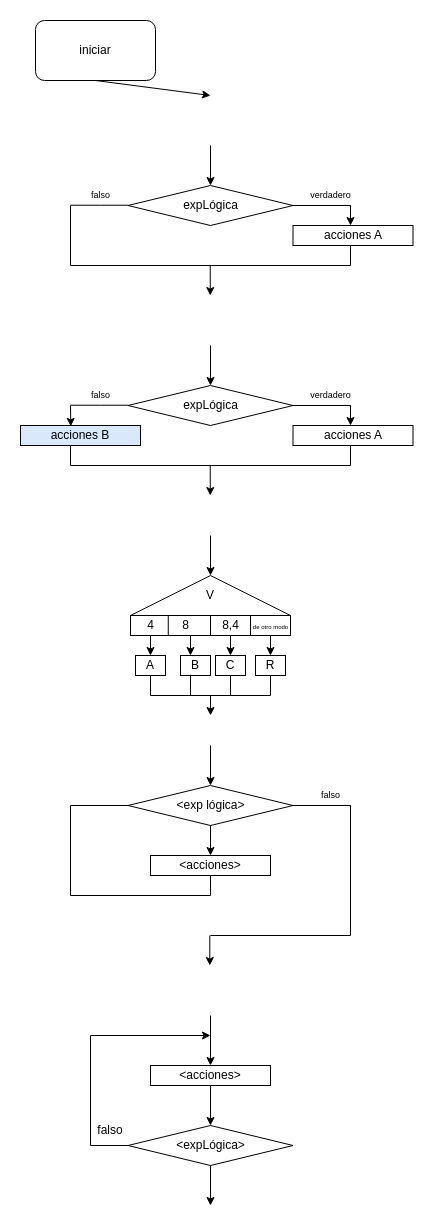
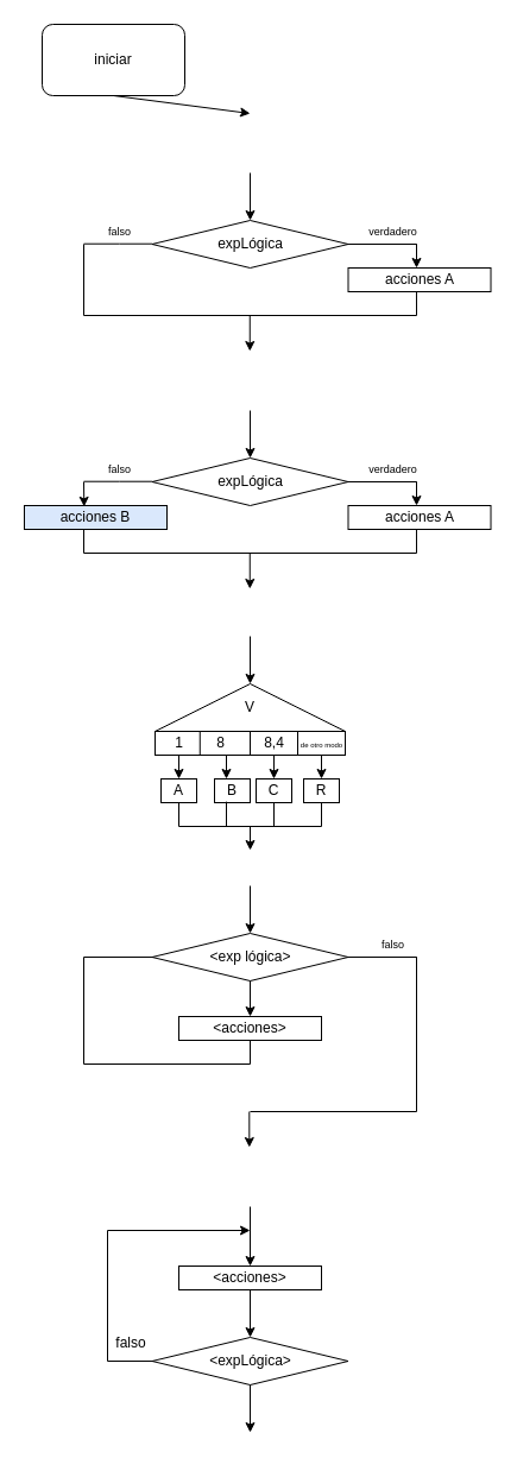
  <mxCell id="0" />
  <mxCell id="1" parent="0" />
  <mxCell id="2" value="iniciar" style="rounded=1;whiteSpace=wrap;html=1;" parent="1" vertex="1"><mxGeometry x="35" y="20" width="120" height="60" as="geometry" /></mxCell>
  <mxCell id="3" value="" style="endArrow=classic;html=1;rounded=0;exitX=0.5;exitY=1;exitDx=0;exitDy=0;" parent="1" source="2" edge="1"><mxGeometry width="50" height="50" relative="1" as="geometry"><mxPoint x="200" y="355" as="sourcePoint" /><mxPoint x="210" y="95" as="targetPoint" /></mxGeometry></mxCell>
  <mxCell id="4" value="expLógica" style="rhombus;whiteSpace=wrap;html=1;" parent="1" vertex="1"><mxGeometry x="127.5" y="185" width="165" height="40" as="geometry" /></mxCell>
  <mxCell id="5" value="" style="endArrow=none;html=1;rounded=0;" parent="1" edge="1"><mxGeometry width="50" height="50" relative="1" as="geometry"><mxPoint x="292.5" y="205" as="sourcePoint" /><mxPoint x="350" y="205" as="targetPoint" /><Array as="points"><mxPoint x="322.5" y="205" /></Array></mxGeometry></mxCell>
  <mxCell id="6" style="edgeStyle=orthogonalEdgeStyle;rounded=0;orthogonalLoop=1;jettySize=auto;html=1;exitX=0.5;exitY=1;exitDx=0;exitDy=0;" parent="1" source="4" target="4" edge="1"><mxGeometry relative="1" as="geometry" /></mxCell>
  <mxCell id="7" value="" style="endArrow=none;html=1;rounded=0;startArrow=none;" parent="1" edge="1"><mxGeometry width="50" height="50" relative="1" as="geometry"><mxPoint x="322.5" y="205" as="sourcePoint" /><mxPoint x="350" y="205" as="targetPoint" /><Array as="points"><mxPoint x="322.5" y="205" /></Array></mxGeometry></mxCell>
  <mxCell id="8" value="" style="endArrow=none;html=1;rounded=0;" parent="1" edge="1"><mxGeometry width="50" height="50" relative="1" as="geometry"><mxPoint x="70" y="204.71" as="sourcePoint" /><mxPoint x="127.5" y="204.71" as="targetPoint" /><Array as="points"><mxPoint x="100" y="204.71" /></Array></mxGeometry></mxCell>
  <mxCell id="9" value="" style="endArrow=none;html=1;rounded=0;" parent="1" edge="1"><mxGeometry width="50" height="50" relative="1" as="geometry"><mxPoint x="70" y="265" as="sourcePoint" /><mxPoint x="70" y="205" as="targetPoint" /></mxGeometry></mxCell>
  <mxCell id="10" style="edgeStyle=orthogonalEdgeStyle;rounded=0;orthogonalLoop=1;jettySize=auto;html=1;exitX=0.5;exitY=1;exitDx=0;exitDy=0;" parent="1" source="12" target="12" edge="1"><mxGeometry relative="1" as="geometry" /></mxCell>
  <mxCell id="11" value="" style="endArrow=none;html=1;rounded=0;" parent="1" edge="1"><mxGeometry width="50" height="50" relative="1" as="geometry"><mxPoint x="350" y="265" as="sourcePoint" /><mxPoint x="70" y="265" as="targetPoint" /><Array as="points" /></mxGeometry></mxCell>
  <mxCell id="12" value="acciones A" style="rounded=0;whiteSpace=wrap;html=1;" parent="1" vertex="1"><mxGeometry x="292.5" y="225" width="120" height="20" as="geometry" /></mxCell>
  <mxCell id="13" value="" style="endArrow=classic;html=1;rounded=0;" parent="1" edge="1"><mxGeometry width="50" height="50" relative="1" as="geometry"><mxPoint x="350" y="205" as="sourcePoint" /><mxPoint x="350" y="225" as="targetPoint" /><Array as="points"><mxPoint x="350" y="225" /></Array></mxGeometry></mxCell>
  <mxCell id="14" value="" style="endArrow=none;html=1;rounded=0;exitX=0.479;exitY=1.025;exitDx=0;exitDy=0;exitPerimeter=0;" parent="1" source="12" edge="1"><mxGeometry width="50" height="50" relative="1" as="geometry"><mxPoint x="190" y="285" as="sourcePoint" /><mxPoint x="350" y="265" as="targetPoint" /></mxGeometry></mxCell>
  <mxCell id="15" value="" style="endArrow=classic;html=1;rounded=0;entryX=0.5;entryY=0;entryDx=0;entryDy=0;" parent="1" target="4" edge="1"><mxGeometry width="50" height="50" relative="1" as="geometry"><mxPoint x="210" y="145" as="sourcePoint" /><mxPoint x="240" y="225" as="targetPoint" /></mxGeometry></mxCell>
  <mxCell id="16" value="" style="endArrow=none;html=1;rounded=0;" parent="1" edge="1"><mxGeometry width="50" height="50" relative="1" as="geometry"><mxPoint x="292.5" y="205" as="sourcePoint" /><mxPoint x="292.5" y="205" as="targetPoint" /><Array as="points" /></mxGeometry></mxCell>
  <mxCell id="17" value="falso" style="text;html=1;align=center;verticalAlign=middle;resizable=0;points=[];autosize=1;strokeColor=none;fillColor=none;fontSize=9;" parent="1" vertex="1"><mxGeometry x="80" y="185" width="40" height="20" as="geometry" /></mxCell>
  <mxCell id="18" value="verdadero" style="text;html=1;align=center;verticalAlign=middle;resizable=0;points=[];autosize=1;strokeColor=none;fillColor=none;fontSize=9;" parent="1" vertex="1"><mxGeometry x="300" y="185" width="60" height="20" as="geometry" /></mxCell>
  <mxCell id="19" value="" style="endArrow=classic;html=1;rounded=0;fontSize=9;" parent="1" edge="1"><mxGeometry width="50" height="50" relative="1" as="geometry"><mxPoint x="209.76" y="265" as="sourcePoint" /><mxPoint x="209.76" y="295" as="targetPoint" /></mxGeometry></mxCell>
  <mxCell id="20" value="expLógica" style="rhombus;whiteSpace=wrap;html=1;" parent="1" vertex="1"><mxGeometry x="127.5" y="385" width="165" height="40" as="geometry" /></mxCell>
  <mxCell id="21" value="" style="endArrow=none;html=1;rounded=0;" parent="1" edge="1"><mxGeometry width="50" height="50" relative="1" as="geometry"><mxPoint x="292.5" y="405" as="sourcePoint" /><mxPoint x="350" y="405" as="targetPoint" /><Array as="points"><mxPoint x="322.5" y="405" /></Array></mxGeometry></mxCell>
  <mxCell id="22" style="edgeStyle=orthogonalEdgeStyle;rounded=0;orthogonalLoop=1;jettySize=auto;html=1;exitX=0.5;exitY=1;exitDx=0;exitDy=0;" parent="1" source="20" target="20" edge="1"><mxGeometry relative="1" as="geometry" /></mxCell>
  <mxCell id="23" value="" style="endArrow=none;html=1;rounded=0;startArrow=none;" parent="1" edge="1"><mxGeometry width="50" height="50" relative="1" as="geometry"><mxPoint x="322.5" y="405" as="sourcePoint" /><mxPoint x="350" y="405" as="targetPoint" /><Array as="points"><mxPoint x="322.5" y="405" /></Array></mxGeometry></mxCell>
  <mxCell id="24" value="" style="endArrow=none;html=1;rounded=0;" parent="1" edge="1"><mxGeometry width="50" height="50" relative="1" as="geometry"><mxPoint x="70" y="404.71" as="sourcePoint" /><mxPoint x="127.5" y="404.71" as="targetPoint" /><Array as="points"><mxPoint x="100" y="404.71" /></Array></mxGeometry></mxCell>
  <mxCell id="25" style="edgeStyle=orthogonalEdgeStyle;rounded=0;orthogonalLoop=1;jettySize=auto;html=1;exitX=0.5;exitY=1;exitDx=0;exitDy=0;" parent="1" source="27" target="27" edge="1"><mxGeometry relative="1" as="geometry" /></mxCell>
  <mxCell id="26" value="" style="endArrow=none;html=1;rounded=0;" parent="1" edge="1"><mxGeometry width="50" height="50" relative="1" as="geometry"><mxPoint x="350" y="465" as="sourcePoint" /><mxPoint x="70" y="465" as="targetPoint" /><Array as="points" /></mxGeometry></mxCell>
  <mxCell id="27" value="acciones A" style="rounded=0;whiteSpace=wrap;html=1;" parent="1" vertex="1"><mxGeometry x="292.5" y="425" width="120" height="20" as="geometry" /></mxCell>
  <mxCell id="28" value="" style="endArrow=classic;html=1;rounded=0;" parent="1" edge="1"><mxGeometry width="50" height="50" relative="1" as="geometry"><mxPoint x="350" y="405" as="sourcePoint" /><mxPoint x="350" y="425" as="targetPoint" /><Array as="points"><mxPoint x="350" y="425" /></Array></mxGeometry></mxCell>
  <mxCell id="29" value="" style="endArrow=none;html=1;rounded=0;exitX=0.479;exitY=1.025;exitDx=0;exitDy=0;exitPerimeter=0;" parent="1" source="27" edge="1"><mxGeometry width="50" height="50" relative="1" as="geometry"><mxPoint x="190" y="485" as="sourcePoint" /><mxPoint x="350" y="465" as="targetPoint" /></mxGeometry></mxCell>
  <mxCell id="30" value="" style="endArrow=classic;html=1;rounded=0;entryX=0.5;entryY=0;entryDx=0;entryDy=0;" parent="1" target="20" edge="1"><mxGeometry width="50" height="50" relative="1" as="geometry"><mxPoint x="210" y="345" as="sourcePoint" /><mxPoint x="240" y="425" as="targetPoint" /></mxGeometry></mxCell>
  <mxCell id="31" value="" style="endArrow=none;html=1;rounded=0;" parent="1" edge="1"><mxGeometry width="50" height="50" relative="1" as="geometry"><mxPoint x="292.5" y="405" as="sourcePoint" /><mxPoint x="292.5" y="405" as="targetPoint" /><Array as="points" /></mxGeometry></mxCell>
  <mxCell id="32" value="falso" style="text;html=1;align=center;verticalAlign=middle;resizable=0;points=[];autosize=1;strokeColor=none;fillColor=none;fontSize=9;" parent="1" vertex="1"><mxGeometry x="80" y="385" width="40" height="20" as="geometry" /></mxCell>
  <mxCell id="33" value="verdadero" style="text;html=1;align=center;verticalAlign=middle;resizable=0;points=[];autosize=1;strokeColor=none;fillColor=none;fontSize=9;" parent="1" vertex="1"><mxGeometry x="300" y="385" width="60" height="20" as="geometry" /></mxCell>
  <mxCell id="34" value="" style="endArrow=classic;html=1;rounded=0;fontSize=9;" parent="1" edge="1"><mxGeometry width="50" height="50" relative="1" as="geometry"><mxPoint x="209.76" y="465" as="sourcePoint" /><mxPoint x="209.76" y="495" as="targetPoint" /></mxGeometry></mxCell>
  <mxCell id="35" value="acciones B" style="rounded=0;whiteSpace=wrap;html=1;fillColor=#dae8fc;" parent="1" vertex="1"><mxGeometry x="20" y="425" width="120" height="20" as="geometry" /></mxCell>
  <mxCell id="36" value="" style="endArrow=classic;html=1;rounded=0;fontSize=9;entryX=0.419;entryY=0.044;entryDx=0;entryDy=0;entryPerimeter=0;" parent="1" target="35" edge="1"><mxGeometry width="50" height="50" relative="1" as="geometry"><mxPoint x="70" y="405" as="sourcePoint" /><mxPoint x="310" y="365" as="targetPoint" /></mxGeometry></mxCell>
  <mxCell id="37" value="" style="endArrow=none;html=1;rounded=0;fontSize=9;" parent="1" edge="1"><mxGeometry width="50" height="50" relative="1" as="geometry"><mxPoint x="70" y="465" as="sourcePoint" /><mxPoint x="70" y="445" as="targetPoint" /></mxGeometry></mxCell>
  <mxCell id="38" value="" style="endArrow=classic;html=1;rounded=0;" edge="1" parent="1"><mxGeometry width="50" height="50" relative="1" as="geometry"><mxPoint x="210" y="535" as="sourcePoint" /><mxPoint x="210" y="575" as="targetPoint" /></mxGeometry></mxCell>
  <mxCell id="39" value="V" style="triangle;whiteSpace=wrap;html=1;direction=north;" vertex="1" parent="1"><mxGeometry x="130" y="575" width="160" height="40" as="geometry" /></mxCell>
  <mxCell id="40" value="" style="rounded=0;whiteSpace=wrap;html=1;" vertex="1" parent="1"><mxGeometry x="130" y="615" width="160" height="20" as="geometry" /></mxCell>
  <mxCell id="41" value="" style="endArrow=none;html=1;rounded=0;exitX=0.5;exitY=1;exitDx=0;exitDy=0;entryX=0;entryY=0.5;entryDx=0;entryDy=0;" edge="1" parent="1" source="40" target="39"><mxGeometry width="50" height="50" relative="1" as="geometry"><mxPoint x="180" y="645" as="sourcePoint" /><mxPoint x="230" y="595" as="targetPoint" /></mxGeometry></mxCell>
  <mxCell id="42" value="" style="endArrow=none;html=1;rounded=0;exitX=0.236;exitY=1;exitDx=0;exitDy=0;exitPerimeter=0;entryX=0.236;entryY=0;entryDx=0;entryDy=0;entryPerimeter=0;" edge="1" parent="1" source="40" target="40"><mxGeometry width="50" height="50" relative="1" as="geometry"><mxPoint x="180" y="645" as="sourcePoint" /><mxPoint x="230" y="595" as="targetPoint" /></mxGeometry></mxCell>
  <mxCell id="43" value="" style="endArrow=none;html=1;rounded=0;exitX=0.75;exitY=1;exitDx=0;exitDy=0;entryX=0;entryY=0.75;entryDx=0;entryDy=0;" edge="1" parent="1" source="40" target="39"><mxGeometry width="50" height="50" relative="1" as="geometry"><mxPoint x="180" y="645" as="sourcePoint" /><mxPoint x="230" y="595" as="targetPoint" /></mxGeometry></mxCell>
- <mxCell id="44" value="4" style="text;html=1;align=center;verticalAlign=middle;resizable=0;points=[];autosize=1;strokeColor=none;fillColor=none;" vertex="1" parent="1"><mxGeometry x="135" y="610" width="30" height="30" as="geometry" /></mxCell>
+ <mxCell id="44" value="1" style="text;html=1;align=center;verticalAlign=middle;resizable=0;points=[];autosize=1;strokeColor=none;fillColor=none;" vertex="1" parent="1"><mxGeometry x="135" y="610" width="30" height="30" as="geometry" /></mxCell>
  <mxCell id="45" value="8" style="text;html=1;align=center;verticalAlign=middle;resizable=0;points=[];autosize=1;strokeColor=none;fillColor=none;" vertex="1" parent="1"><mxGeometry x="170" y="610" width="30" height="30" as="geometry" /></mxCell>
  <mxCell id="46" value="8,4" style="text;html=1;align=center;verticalAlign=middle;resizable=0;points=[];autosize=1;strokeColor=none;fillColor=none;" vertex="1" parent="1"><mxGeometry x="210" y="610" width="40" height="30" as="geometry" /></mxCell>
  <mxCell id="47" value="&lt;span style=&quot;font-size: 6px;&quot;&gt;de otro modo&lt;br&gt;&lt;/span&gt;" style="text;html=1;align=center;verticalAlign=middle;resizable=0;points=[];autosize=1;strokeColor=none;fillColor=none;rotation=0;" vertex="1" parent="1"><mxGeometry x="240" y="610" width="60" height="30" as="geometry" /></mxCell>
  <mxCell id="48" value="" style="endArrow=classic;html=1;rounded=0;fontSize=6;exitX=0.5;exitY=0.833;exitDx=0;exitDy=0;exitPerimeter=0;" edge="1" parent="1" source="44"><mxGeometry width="50" height="50" relative="1" as="geometry"><mxPoint x="180" y="645" as="sourcePoint" /><mxPoint x="150" y="655" as="targetPoint" /></mxGeometry></mxCell>
  <mxCell id="49" value="" style="endArrow=classic;html=1;rounded=0;fontSize=6;" edge="1" parent="1"><mxGeometry width="50" height="50" relative="1" as="geometry"><mxPoint x="190" y="635" as="sourcePoint" /><mxPoint x="190" y="655" as="targetPoint" /></mxGeometry></mxCell>
  <mxCell id="50" value="" style="endArrow=classic;html=1;rounded=0;fontSize=6;" edge="1" parent="1"><mxGeometry width="50" height="50" relative="1" as="geometry"><mxPoint x="230" y="635" as="sourcePoint" /><mxPoint x="230" y="655" as="targetPoint" /></mxGeometry></mxCell>
  <mxCell id="51" value="" style="endArrow=classic;html=1;rounded=0;fontSize=6;exitX=0.5;exitY=0.833;exitDx=0;exitDy=0;exitPerimeter=0;" edge="1" parent="1" source="47"><mxGeometry width="50" height="50" relative="1" as="geometry"><mxPoint x="230" y="645" as="sourcePoint" /><mxPoint x="270" y="655" as="targetPoint" /></mxGeometry></mxCell>
  <mxCell id="52" value="" style="rounded=0;whiteSpace=wrap;html=1;fontSize=12;" vertex="1" parent="1"><mxGeometry x="135" y="655" width="30" height="20" as="geometry" /></mxCell>
  <mxCell id="53" value="" style="rounded=0;whiteSpace=wrap;html=1;fontSize=12;" vertex="1" parent="1"><mxGeometry x="215" y="655" width="30" height="20" as="geometry" /></mxCell>
  <mxCell id="54" value="" style="rounded=0;whiteSpace=wrap;html=1;fontSize=12;" vertex="1" parent="1"><mxGeometry x="180" y="655" width="30" height="20" as="geometry" /></mxCell>
  <mxCell id="55" value="" style="rounded=0;whiteSpace=wrap;html=1;fontSize=12;" vertex="1" parent="1"><mxGeometry x="255" y="655" width="30" height="20" as="geometry" /></mxCell>
  <mxCell id="56" value="" style="endArrow=none;html=1;rounded=0;fontSize=12;exitX=0.5;exitY=1;exitDx=0;exitDy=0;" edge="1" parent="1" source="52"><mxGeometry width="50" height="50" relative="1" as="geometry"><mxPoint x="150" y="680" as="sourcePoint" /><mxPoint x="150" y="695" as="targetPoint" /></mxGeometry></mxCell>
  <mxCell id="57" value="" style="endArrow=none;html=1;rounded=0;fontSize=12;" edge="1" parent="1"><mxGeometry width="50" height="50" relative="1" as="geometry"><mxPoint x="150" y="695" as="sourcePoint" /><mxPoint x="270" y="695" as="targetPoint" /></mxGeometry></mxCell>
  <mxCell id="58" value="" style="endArrow=none;html=1;rounded=0;fontSize=12;entryX=0.5;entryY=1;entryDx=0;entryDy=0;" edge="1" parent="1" target="55"><mxGeometry width="50" height="50" relative="1" as="geometry"><mxPoint x="270" y="695" as="sourcePoint" /><mxPoint x="270" y="680" as="targetPoint" /></mxGeometry></mxCell>
  <mxCell id="59" value="" style="endArrow=none;html=1;rounded=0;fontSize=12;entryX=0.333;entryY=0.958;entryDx=0;entryDy=0;entryPerimeter=0;" edge="1" parent="1" target="54"><mxGeometry width="50" height="50" relative="1" as="geometry"><mxPoint x="190" y="695" as="sourcePoint" /><mxPoint x="250" y="665" as="targetPoint" /></mxGeometry></mxCell>
  <mxCell id="60" value="" style="endArrow=none;html=1;rounded=0;fontSize=12;entryX=0.5;entryY=1;entryDx=0;entryDy=0;" edge="1" parent="1" target="53"><mxGeometry width="50" height="50" relative="1" as="geometry"><mxPoint x="230" y="695" as="sourcePoint" /><mxPoint x="250" y="725" as="targetPoint" /></mxGeometry></mxCell>
  <mxCell id="61" value="A" style="text;html=1;strokeColor=none;fillColor=none;align=center;verticalAlign=middle;whiteSpace=wrap;rounded=0;fontSize=12;" vertex="1" parent="1"><mxGeometry x="120" y="650" width="60" height="30" as="geometry" /></mxCell>
  <mxCell id="62" value="B" style="text;html=1;strokeColor=none;fillColor=none;align=center;verticalAlign=middle;whiteSpace=wrap;rounded=0;fontSize=12;" vertex="1" parent="1"><mxGeometry x="165" y="650" width="60" height="30" as="geometry" /></mxCell>
  <mxCell id="63" value="C" style="text;html=1;strokeColor=none;fillColor=none;align=center;verticalAlign=middle;whiteSpace=wrap;rounded=0;fontSize=12;" vertex="1" parent="1"><mxGeometry x="200" y="650" width="60" height="30" as="geometry" /></mxCell>
  <mxCell id="64" value="R" style="text;html=1;strokeColor=none;fillColor=none;align=center;verticalAlign=middle;whiteSpace=wrap;rounded=0;fontSize=12;" vertex="1" parent="1"><mxGeometry x="240" y="650" width="60" height="30" as="geometry" /></mxCell>
  <mxCell id="65" value="" style="endArrow=classic;html=1;rounded=0;fontSize=12;" edge="1" parent="1"><mxGeometry width="50" height="50" relative="1" as="geometry"><mxPoint x="210" y="695" as="sourcePoint" /><mxPoint x="210" y="715" as="targetPoint" /></mxGeometry></mxCell>
  <mxCell id="66" value="&amp;lt;exp lógica&amp;gt;" style="rhombus;whiteSpace=wrap;html=1;" vertex="1" parent="1"><mxGeometry x="127.5" y="785" width="165" height="40" as="geometry" /></mxCell>
  <mxCell id="67" value="" style="endArrow=none;html=1;rounded=0;" edge="1" parent="1"><mxGeometry width="50" height="50" relative="1" as="geometry"><mxPoint x="292.5" y="805" as="sourcePoint" /><mxPoint x="350" y="805" as="targetPoint" /><Array as="points"><mxPoint x="322.5" y="805" /></Array></mxGeometry></mxCell>
  <mxCell id="68" style="edgeStyle=orthogonalEdgeStyle;rounded=0;orthogonalLoop=1;jettySize=auto;html=1;exitX=0.5;exitY=1;exitDx=0;exitDy=0;" edge="1" parent="1" source="66" target="66"><mxGeometry relative="1" as="geometry" /></mxCell>
  <mxCell id="69" value="" style="endArrow=none;html=1;rounded=0;startArrow=none;" edge="1" parent="1"><mxGeometry width="50" height="50" relative="1" as="geometry"><mxPoint x="322.5" y="805" as="sourcePoint" /><mxPoint x="350" y="805" as="targetPoint" /><Array as="points"><mxPoint x="322.5" y="805" /></Array></mxGeometry></mxCell>
  <mxCell id="70" value="" style="endArrow=none;html=1;rounded=0;" edge="1" parent="1"><mxGeometry width="50" height="50" relative="1" as="geometry"><mxPoint x="70" y="895" as="sourcePoint" /><mxPoint x="70" y="805" as="targetPoint" /></mxGeometry></mxCell>
  <mxCell id="71" style="edgeStyle=orthogonalEdgeStyle;rounded=0;orthogonalLoop=1;jettySize=auto;html=1;exitX=0.5;exitY=1;exitDx=0;exitDy=0;" edge="1" parent="1" source="72" target="72"><mxGeometry relative="1" as="geometry" /></mxCell>
  <mxCell id="72" value="&amp;lt;acciones&amp;gt;" style="rounded=0;whiteSpace=wrap;html=1;" vertex="1" parent="1"><mxGeometry x="150" y="855" width="120" height="20" as="geometry" /></mxCell>
  <mxCell id="73" value="" style="endArrow=classic;html=1;rounded=0;entryX=0.5;entryY=0;entryDx=0;entryDy=0;" edge="1" parent="1" target="66"><mxGeometry width="50" height="50" relative="1" as="geometry"><mxPoint x="210" y="745" as="sourcePoint" /><mxPoint x="240" y="825" as="targetPoint" /></mxGeometry></mxCell>
  <mxCell id="74" value="" style="endArrow=none;html=1;rounded=0;" edge="1" parent="1"><mxGeometry width="50" height="50" relative="1" as="geometry"><mxPoint x="292.5" y="805" as="sourcePoint" /><mxPoint x="292.5" y="805" as="targetPoint" /><Array as="points" /></mxGeometry></mxCell>
  <mxCell id="75" value="falso" style="text;html=1;align=center;verticalAlign=middle;resizable=0;points=[];autosize=1;strokeColor=none;fillColor=none;fontSize=9;" vertex="1" parent="1"><mxGeometry x="310" y="785" width="40" height="20" as="geometry" /></mxCell>
  <mxCell id="76" value="" style="endArrow=classic;html=1;rounded=0;fontSize=9;" edge="1" parent="1"><mxGeometry width="50" height="50" relative="1" as="geometry"><mxPoint x="209.31" y="935" as="sourcePoint" /><mxPoint x="209.31" y="965" as="targetPoint" /></mxGeometry></mxCell>
  <mxCell id="77" value="" style="endArrow=none;html=1;rounded=0;fontSize=12;entryX=0.5;entryY=1;entryDx=0;entryDy=0;" edge="1" parent="1" target="72"><mxGeometry width="50" height="50" relative="1" as="geometry"><mxPoint x="210" y="895" as="sourcePoint" /><mxPoint x="230" y="885" as="targetPoint" /></mxGeometry></mxCell>
  <mxCell id="78" value="" style="endArrow=none;html=1;rounded=0;fontSize=12;" edge="1" parent="1"><mxGeometry width="50" height="50" relative="1" as="geometry"><mxPoint x="350" y="805" as="sourcePoint" /><mxPoint x="350" y="935" as="targetPoint" /></mxGeometry></mxCell>
  <mxCell id="79" value="" style="endArrow=none;html=1;rounded=0;fontSize=12;" edge="1" parent="1"><mxGeometry width="50" height="50" relative="1" as="geometry"><mxPoint x="210" y="935" as="sourcePoint" /><mxPoint x="350" y="935" as="targetPoint" /></mxGeometry></mxCell>
  <mxCell id="80" value="" style="endArrow=none;html=1;rounded=0;fontSize=12;entryX=0;entryY=0.5;entryDx=0;entryDy=0;" edge="1" parent="1" target="66"><mxGeometry width="50" height="50" relative="1" as="geometry"><mxPoint x="70" y="805" as="sourcePoint" /><mxPoint x="300" y="815" as="targetPoint" /></mxGeometry></mxCell>
  <mxCell id="81" value="" style="endArrow=classic;html=1;rounded=0;fontSize=12;exitX=0.5;exitY=1;exitDx=0;exitDy=0;entryX=0.5;entryY=0;entryDx=0;entryDy=0;" edge="1" parent="1" source="66" target="72"><mxGeometry width="50" height="50" relative="1" as="geometry"><mxPoint x="220" y="835" as="sourcePoint" /><mxPoint x="300" y="815" as="targetPoint" /></mxGeometry></mxCell>
  <mxCell id="82" value="" style="endArrow=none;html=1;rounded=0;fontSize=12;" edge="1" parent="1"><mxGeometry width="50" height="50" relative="1" as="geometry"><mxPoint x="70" y="895" as="sourcePoint" /><mxPoint x="210" y="895" as="targetPoint" /></mxGeometry></mxCell>
  <mxCell id="83" value="&amp;lt;expLógica&amp;gt;" style="rhombus;whiteSpace=wrap;html=1;" vertex="1" parent="1"><mxGeometry x="127.5" y="1125" width="165" height="40" as="geometry" /></mxCell>
  <mxCell id="84" style="edgeStyle=orthogonalEdgeStyle;rounded=0;orthogonalLoop=1;jettySize=auto;html=1;exitX=0.5;exitY=1;exitDx=0;exitDy=0;" edge="1" parent="1" source="83" target="83"><mxGeometry relative="1" as="geometry" /></mxCell>
  <mxCell id="85" style="edgeStyle=orthogonalEdgeStyle;rounded=0;orthogonalLoop=1;jettySize=auto;html=1;exitX=0.5;exitY=1;exitDx=0;exitDy=0;" edge="1" parent="1" source="86" target="86"><mxGeometry relative="1" as="geometry" /></mxCell>
  <mxCell id="86" value="&amp;lt;acciones&amp;gt;" style="rounded=0;whiteSpace=wrap;html=1;" vertex="1" parent="1"><mxGeometry x="150" y="1065" width="120" height="20" as="geometry" /></mxCell>
  <mxCell id="87" value="" style="endArrow=none;html=1;rounded=0;" edge="1" parent="1"><mxGeometry width="50" height="50" relative="1" as="geometry"><mxPoint x="292.5" y="1065" as="sourcePoint" /><mxPoint x="292.5" y="1065" as="targetPoint" /><Array as="points" /></mxGeometry></mxCell>
  <mxCell id="88" value="" style="endArrow=classic;html=1;rounded=0;fontSize=12;exitX=0.5;exitY=1;exitDx=0;exitDy=0;entryX=0.5;entryY=0;entryDx=0;entryDy=0;" edge="1" parent="1" source="86" target="83"><mxGeometry width="50" height="50" relative="1" as="geometry"><mxPoint x="210" y="1115" as="sourcePoint" /><mxPoint x="300" y="965" as="targetPoint" /></mxGeometry></mxCell>
  <mxCell id="89" value="" style="endArrow=classic;html=1;rounded=0;fontSize=12;entryX=0.5;entryY=0;entryDx=0;entryDy=0;" edge="1" parent="1" target="86"><mxGeometry width="50" height="50" relative="1" as="geometry"><mxPoint x="210" y="1015" as="sourcePoint" /><mxPoint x="300" y="965" as="targetPoint" /></mxGeometry></mxCell>
  <mxCell id="90" value="" style="endArrow=classic;html=1;rounded=0;fontSize=12;exitX=0.5;exitY=1;exitDx=0;exitDy=0;" edge="1" parent="1" source="83"><mxGeometry width="50" height="50" relative="1" as="geometry"><mxPoint x="190" y="1015" as="sourcePoint" /><mxPoint x="210" y="1205" as="targetPoint" /></mxGeometry></mxCell>
  <mxCell id="91" value="" style="endArrow=none;html=1;rounded=0;fontSize=12;exitX=0;exitY=0.5;exitDx=0;exitDy=0;" edge="1" parent="1" source="83"><mxGeometry width="50" height="50" relative="1" as="geometry"><mxPoint x="190" y="1015" as="sourcePoint" /><mxPoint x="90" y="1145" as="targetPoint" /></mxGeometry></mxCell>
  <mxCell id="92" value="" style="endArrow=none;html=1;rounded=0;fontSize=12;" edge="1" parent="1"><mxGeometry width="50" height="50" relative="1" as="geometry"><mxPoint x="90" y="1145" as="sourcePoint" /><mxPoint x="90" y="1035" as="targetPoint" /></mxGeometry></mxCell>
  <mxCell id="93" value="" style="endArrow=classic;html=1;rounded=0;fontSize=12;" edge="1" parent="1"><mxGeometry width="50" height="50" relative="1" as="geometry"><mxPoint x="90" y="1035" as="sourcePoint" /><mxPoint x="210" y="1035" as="targetPoint" /></mxGeometry></mxCell>
  <mxCell id="94" value="falso" style="text;html=1;strokeColor=none;fillColor=none;align=center;verticalAlign=middle;whiteSpace=wrap;rounded=0;fontSize=12;" vertex="1" parent="1"><mxGeometry x="80" y="1115" width="60" height="30" as="geometry" /></mxCell>
